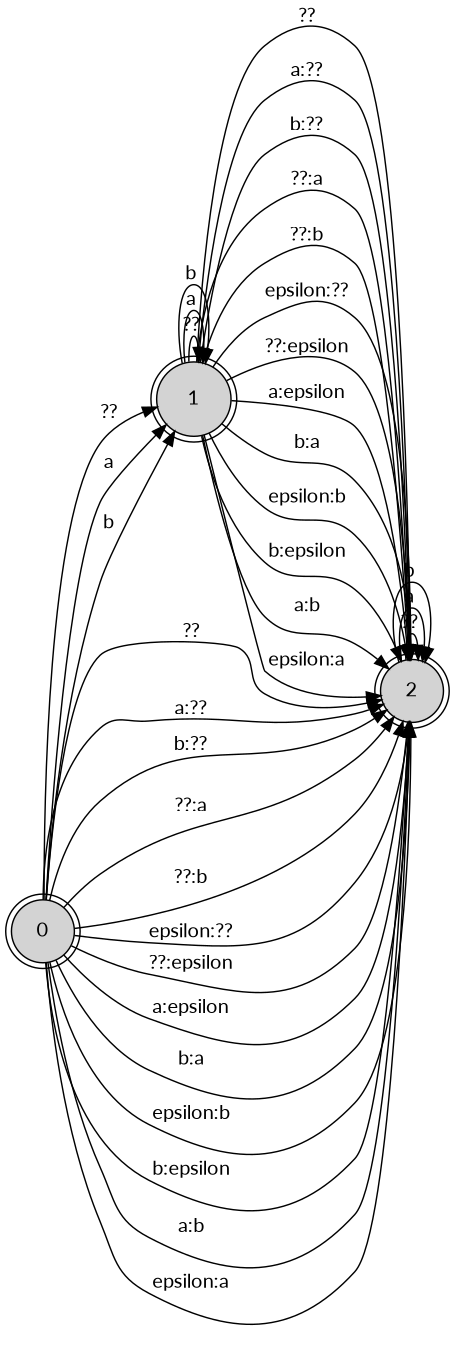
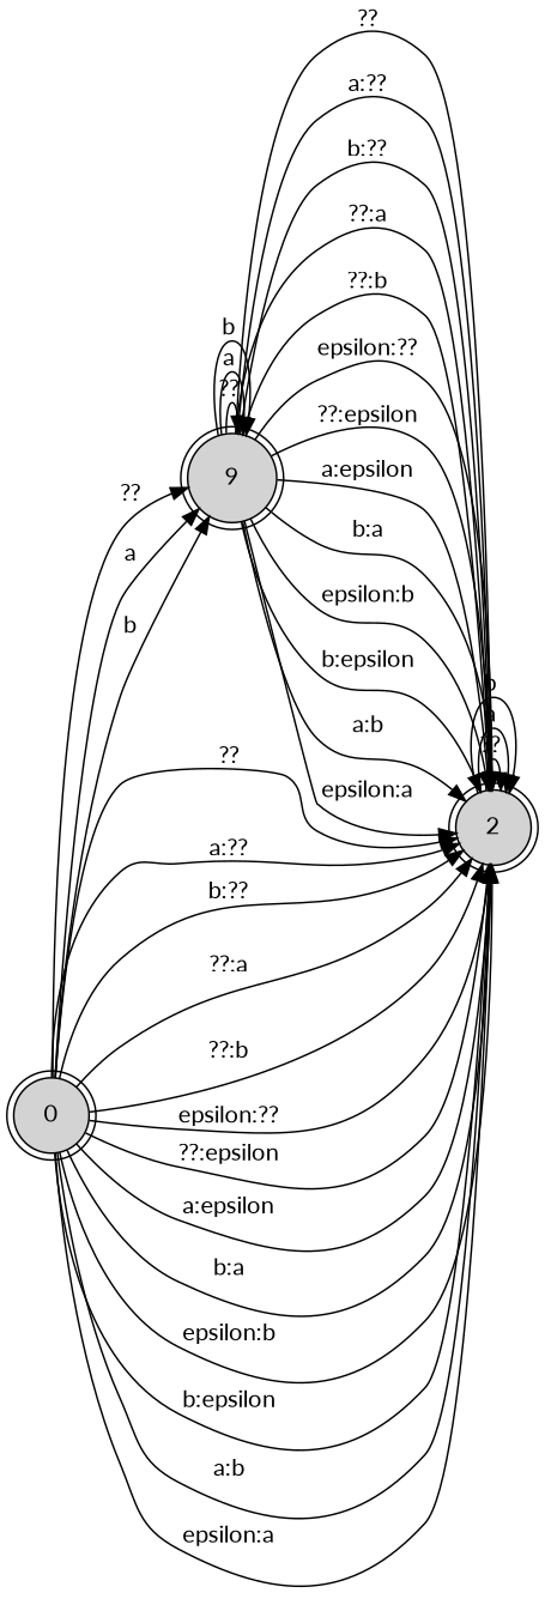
  digraph {
    rankdir=LR
    fontname=Lato
    node [shape=doublecircle style=filled fontname=Lato]
    edge [fontname=Lato]
    0
-   1
+   1 [label=9]
    2
    0 -> 1 [label="?? "]
    0 -> 1 [label="a "]
    0 -> 1 [label="b "]
    0 -> 2 [label="?? "]
    0 -> 2 [label="a:?? "]
    0 -> 2 [label="b:?? "]
    0 -> 2 [label="??:a "]
    0 -> 2 [label="??:b "]
    0 -> 2 [label="\epsilon:?? "]
    0 -> 2 [label="??:\epsilon "]
    0 -> 2 [label="a:\epsilon "]
    0 -> 2 [label="b:a "]
    0 -> 2 [label="\epsilon:b "]
    0 -> 2 [label="b:\epsilon "]
    0 -> 2 [label="a:b "]
    0 -> 2 [label="\epsilon:a "]
    1 -> 1 [label="?? "]
    1 -> 1 [label="a "]
    1 -> 1 [label="b "]
    1 -> 2 [label="?? "]
    1 -> 2 [label="a:?? "]
    1 -> 2 [label="b:?? "]
    1 -> 2 [label="??:a "]
    1 -> 2 [label="??:b "]
    1 -> 2 [label="\epsilon:?? "]
    1 -> 2 [label="??:\epsilon "]
    1 -> 2 [label="a:\epsilon "]
    1 -> 2 [label="b:a "]
    1 -> 2 [label="\epsilon:b "]
    1 -> 2 [label="b:\epsilon "]
    1 -> 2 [label="a:b "]
    1 -> 2 [label="\epsilon:a "]
    2 -> 2 [label="?? "]
    2 -> 2 [label="a "]
    2 -> 2 [label="b "]
  }
